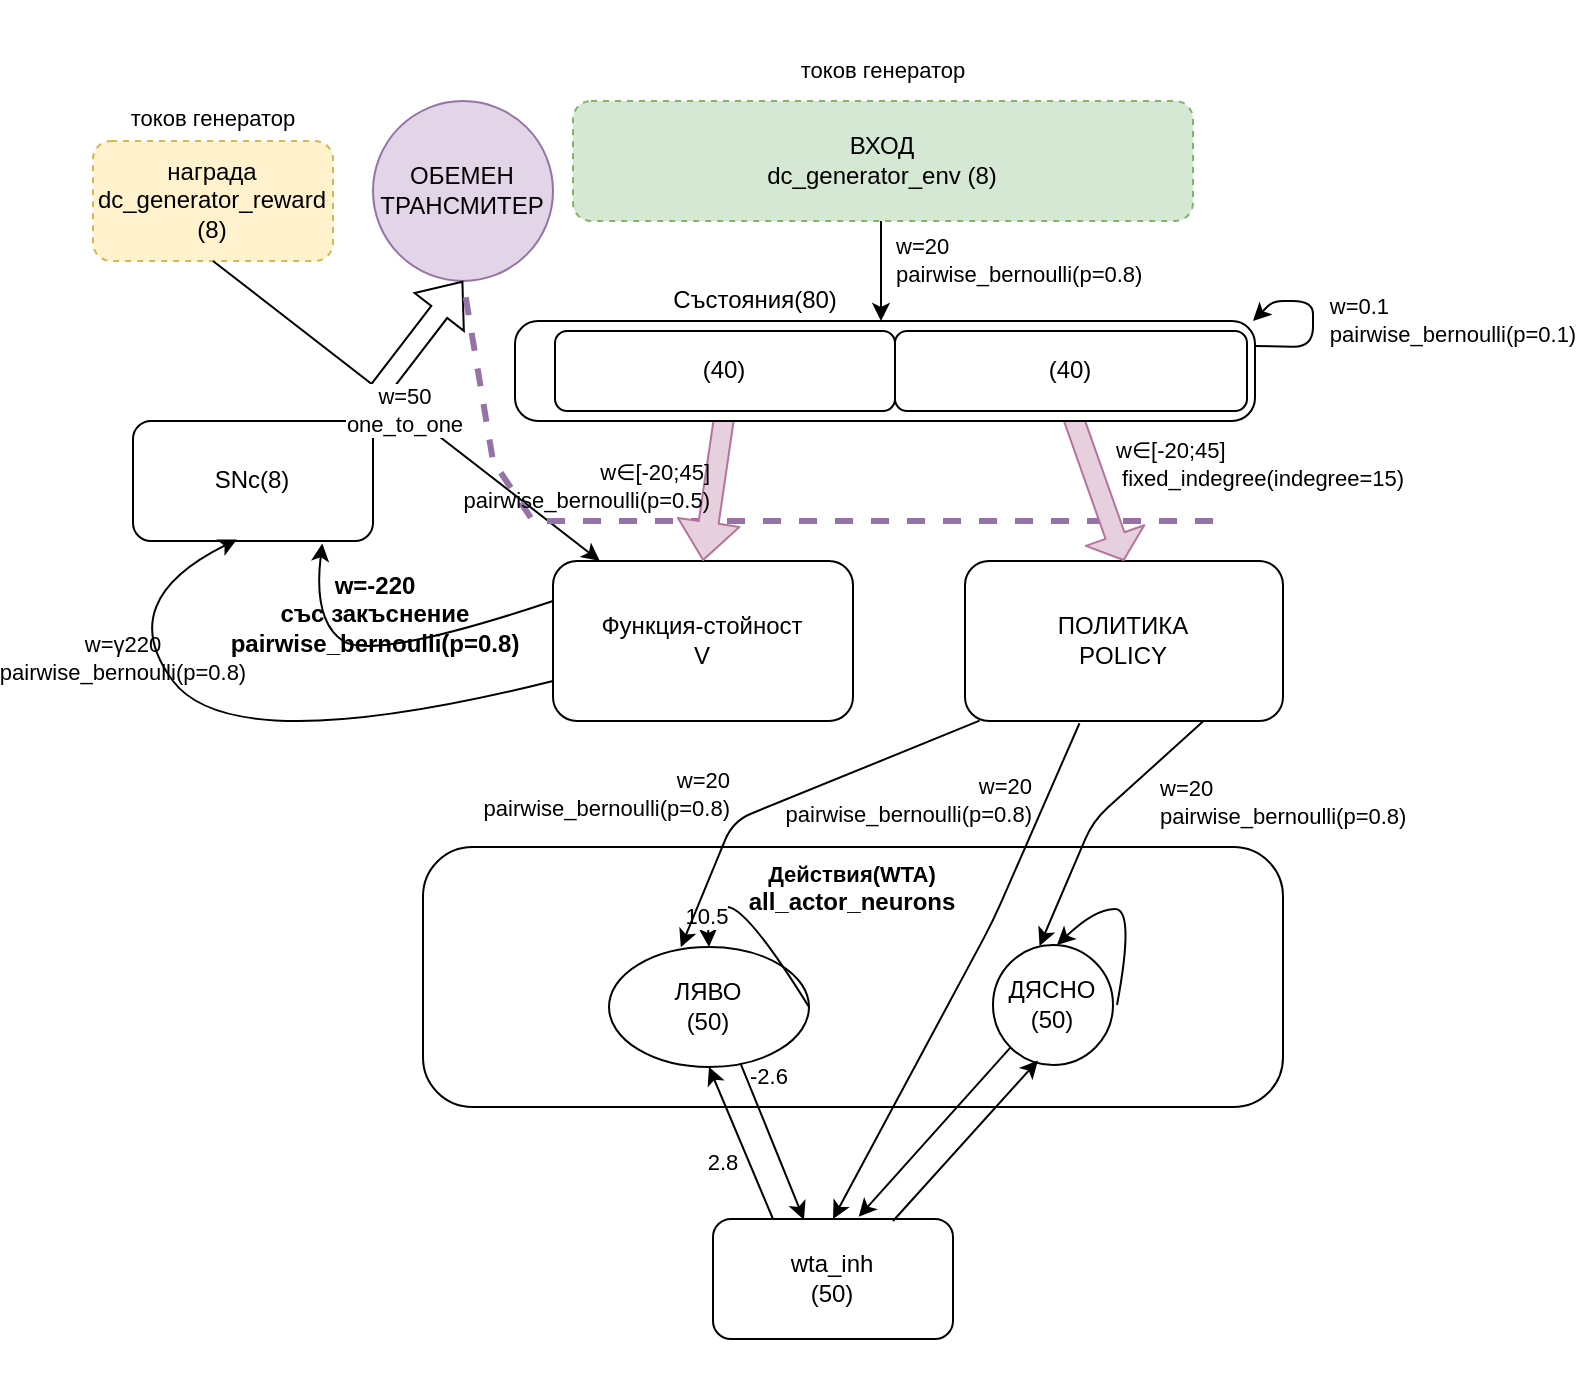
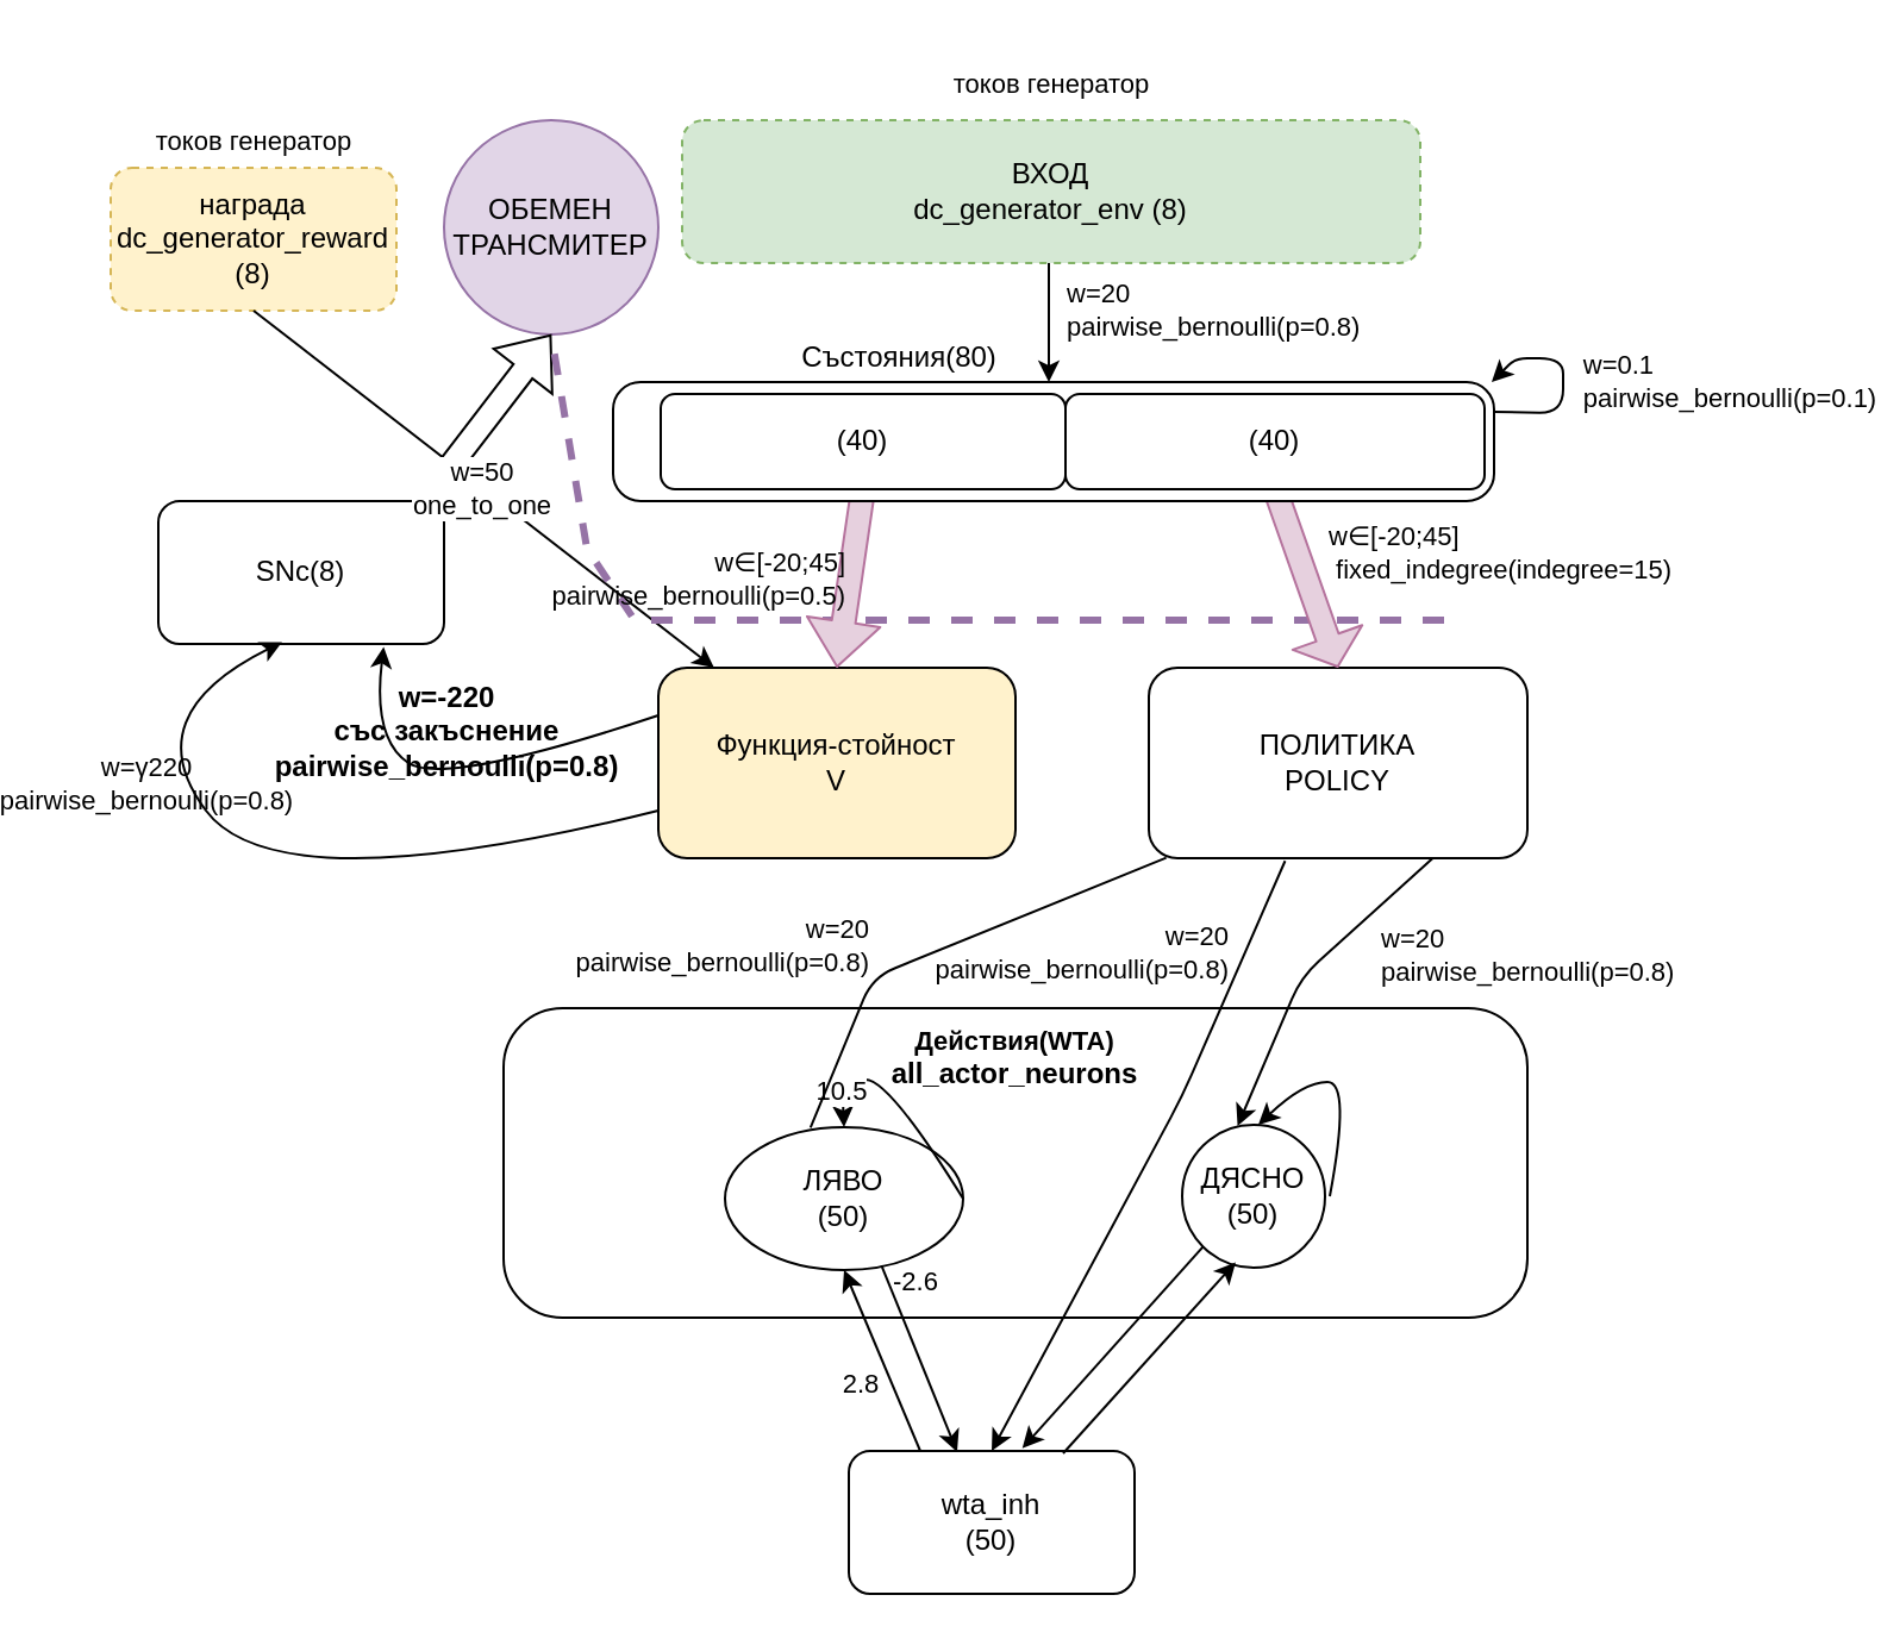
  <mxCell id="0" />
  <mxCell id="1" parent="0" />
  <mxCell id="2" value="&lt;span style=&quot;color: rgb(0, 0, 0); font-family: Helvetica; font-size: 11px; font-style: normal; font-variant-ligatures: normal; font-variant-caps: normal; font-weight: 400; letter-spacing: normal; orphans: 2; text-indent: 0px; text-transform: none; widows: 2; word-spacing: 0px; -webkit-text-stroke-width: 0px; text-decoration-thickness: initial; text-decoration-style: initial; text-decoration-color: initial; float: none; display: inline !important;&quot;&gt;w=20&lt;br&gt;&lt;/span&gt;pairwise_bernoulli(p=0.8)" style="rounded=1;orthogonalLoop=1;jettySize=auto;html=1;entryX=0.5;entryY=0;entryDx=0;entryDy=0;labelBackgroundColor=none;align=left;" parent="1" edge="1"><mxGeometry x="-0.2" y="6" relative="1" as="geometry"><mxPoint x="414" y="110" as="sourcePoint" /><mxPoint x="414" y="160" as="targetPoint" /><mxPoint as="offset" /></mxGeometry></mxCell>
  <mxCell id="3" value="ВХОД&lt;br&gt;dc_generator_env (8)" style="rounded=1;whiteSpace=wrap;html=1;dashed=1;fillColor=#d5e8d4;strokeColor=#82b366;" parent="1" vertex="1"><mxGeometry x="260" y="50" width="310" height="60" as="geometry" /></mxCell>
  <mxCell id="4" value="награда&lt;br&gt;dc_generator_reward&lt;br&gt;(8)" style="rounded=1;whiteSpace=wrap;html=1;dashed=1;fillColor=#fff2cc;strokeColor=#d6b656;" parent="1" vertex="1"><mxGeometry x="20" y="70" width="120" height="60" as="geometry" /></mxCell>
  <mxCell id="5" value="SNc(8)" style="rounded=1;whiteSpace=wrap;html=1;" parent="1" vertex="1"><mxGeometry x="40" y="210" width="120" height="60" as="geometry" /></mxCell>
  <mxCell id="6" value="ОБЕМЕН&lt;br&gt;ТРАНСМИТЕР" style="ellipse;whiteSpace=wrap;html=1;aspect=fixed;fillColor=#e1d5e7;strokeColor=#9673a6;" parent="1" vertex="1"><mxGeometry x="160" y="50" width="90" height="90" as="geometry" /></mxCell>
  <mxCell id="7" value="&lt;b style=&quot;font-size: 11px;&quot;&gt;Действия(WTA)&lt;/b&gt;&lt;br&gt;&lt;b&gt;all_actor_neurons&lt;/b&gt;" style="rounded=1;whiteSpace=wrap;html=1;verticalAlign=top;arcSize=19;" parent="1" vertex="1"><mxGeometry x="185" y="423" width="430" height="130" as="geometry" /></mxCell>
  <mxCell id="8" value="ЛЯВО&lt;br&gt;(50)" style="ellipse;whiteSpace=wrap;html=1;aspect=fixed;verticalAlign=middle;" parent="1" vertex="1"><mxGeometry x="278" y="473" width="100" height="60" as="geometry" /></mxCell>
  <mxCell id="9" value="ДЯСНО&lt;br&gt;(50)" style="ellipse;whiteSpace=wrap;html=1;aspect=fixed;verticalAlign=middle;" parent="1" vertex="1"><mxGeometry x="470" y="472" width="60" height="60" as="geometry" /></mxCell>
  <mxCell id="10" value="" style="curved=1;endArrow=classic;html=1;rounded=0;exitX=1;exitY=0.5;exitDx=0;exitDy=0;entryX=0.5;entryY=0;entryDx=0;entryDy=0;" parent="1" source="8" target="8" edge="1"><mxGeometry width="50" height="50" relative="1" as="geometry"><mxPoint x="313" y="462" as="sourcePoint" /><mxPoint x="363" y="412" as="targetPoint" /><Array as="points"><mxPoint x="347" y="453" /><mxPoint x="327" y="453" /></Array></mxGeometry></mxCell>
  <mxCell id="11" value="10.5" style="edgeLabel;html=1;align=center;verticalAlign=middle;resizable=0;points=[];" parent="10" vertex="1" connectable="0"><mxGeometry x="-0.171" y="2" relative="1" as="geometry"><mxPoint x="-28" y="-12" as="offset" /></mxGeometry></mxCell>
  <mxCell id="12" value="" style="curved=1;endArrow=classic;html=1;rounded=0;" parent="1" edge="1"><mxGeometry width="50" height="50" relative="1" as="geometry"><mxPoint x="532" y="502" as="sourcePoint" /><mxPoint x="502" y="472" as="targetPoint" /><Array as="points"><mxPoint x="541" y="454" /><mxPoint x="521" y="454" /></Array></mxGeometry></mxCell>
  <mxCell id="13" value="wta_inh&lt;br&gt;(50)" style="rounded=1;whiteSpace=wrap;html=1;" parent="1" vertex="1"><mxGeometry x="330" y="609" width="120" height="60" as="geometry" /></mxCell>
  <mxCell id="14" value="2.8" style="endArrow=classic;html=1;rounded=0;exitX=0.25;exitY=0;exitDx=0;exitDy=0;entryX=0.5;entryY=1;entryDx=0;entryDy=0;labelBackgroundColor=none;" parent="1" source="13" target="8" edge="1"><mxGeometry x="-0.138" y="12" width="50" height="50" relative="1" as="geometry"><mxPoint x="400" y="450" as="sourcePoint" /><mxPoint x="450" y="400" as="targetPoint" /><mxPoint y="1" as="offset" /></mxGeometry></mxCell>
  <mxCell id="15" value="" style="endArrow=classic;html=1;rounded=0;entryX=0.375;entryY=0.962;entryDx=0;entryDy=0;entryPerimeter=0;" parent="1" target="9" edge="1"><mxGeometry width="50" height="50" relative="1" as="geometry"><mxPoint x="420" y="610" as="sourcePoint" /><mxPoint x="490" y="530" as="targetPoint" /></mxGeometry></mxCell>
  <mxCell id="16" value="" style="endArrow=classic;html=1;rounded=0;entryX=0.379;entryY=0.006;entryDx=0;entryDy=0;exitX=0.657;exitY=0.967;exitDx=0;exitDy=0;exitPerimeter=0;entryPerimeter=0;" parent="1" source="8" target="13" edge="1"><mxGeometry width="50" height="50" relative="1" as="geometry"><mxPoint x="400" y="450" as="sourcePoint" /><mxPoint x="450" y="400" as="targetPoint" /></mxGeometry></mxCell>
  <mxCell id="17" value="-2.6" style="edgeLabel;html=1;align=center;verticalAlign=middle;resizable=0;points=[];fontSize=11;labelBackgroundColor=none;" parent="16" vertex="1" connectable="0"><mxGeometry x="-0.531" y="3" relative="1" as="geometry"><mxPoint x="4" y="-11" as="offset" /></mxGeometry></mxCell>
  <mxCell id="18" value="" style="endArrow=classic;html=1;rounded=0;entryX=0.607;entryY=-0.018;entryDx=0;entryDy=0;entryPerimeter=0;exitX=0;exitY=1;exitDx=0;exitDy=0;" parent="1" target="13" edge="1" source="9"><mxGeometry width="50" height="50" relative="1" as="geometry"><mxPoint x="430" y="530" as="sourcePoint" /><mxPoint x="381.64" y="589.22" as="targetPoint" /></mxGeometry></mxCell>
  <mxCell id="19" value="" style="shape=flexArrow;endArrow=classic;html=1;rounded=0;exitX=0.93;exitY=-0.007;exitDx=0;exitDy=0;entryX=0.5;entryY=1;entryDx=0;entryDy=0;exitPerimeter=0;" parent="1" source="5" target="6" edge="1"><mxGeometry width="50" height="50" relative="1" as="geometry"><mxPoint x="400" y="450" as="sourcePoint" /><mxPoint x="140" y="190" as="targetPoint" /></mxGeometry></mxCell>
  <mxCell id="20" value="w=50&lt;br&gt;one_to_one" style="endArrow=classic;html=1;rounded=0;exitX=0.5;exitY=1;exitDx=0;exitDy=0;" parent="1" source="4" target="25" edge="1"><mxGeometry width="50" height="50" relative="1" as="geometry"><mxPoint x="400" y="350" as="sourcePoint" /><mxPoint x="450" y="300" as="targetPoint" /></mxGeometry></mxCell>
  <mxCell id="21" value="w=γ220&lt;br&gt;pairwise_bernoulli(p=0.8)" style="curved=1;endArrow=classic;html=1;rounded=0;exitX=0;exitY=0.75;exitDx=0;exitDy=0;entryX=0.433;entryY=0.987;entryDx=0;entryDy=0;entryPerimeter=0;labelBackgroundColor=none;" parent="1" source="25" target="5" edge="1"><mxGeometry x="0.425" y="13" width="50" height="50" relative="1" as="geometry"><mxPoint x="70" y="350" as="sourcePoint" /><mxPoint x="120" y="300" as="targetPoint" /><Array as="points"><mxPoint x="90" y="380" /><mxPoint x="30" y="300" /></Array><mxPoint x="-1" as="offset" /></mxGeometry></mxCell>
  <mxCell id="22" value="w=-220&lt;br style=&quot;font-size: 12px;&quot;&gt;със закъснение&lt;br&gt;pairwise_bernoulli(p=0.8)" style="curved=1;endArrow=classic;html=1;rounded=0;exitX=0;exitY=0.25;exitDx=0;exitDy=0;entryX=0.597;entryY=1.02;entryDx=0;entryDy=0;entryPerimeter=0;fontStyle=1;fontSize=12;labelBackgroundColor=none;" parent="1" edge="1" source="25"><mxGeometry x="0.022" y="-22" width="50" height="50" relative="1" as="geometry"><mxPoint x="123" y="380" as="sourcePoint" /><mxPoint x="134.64" y="271.2" as="targetPoint" /><Array as="points"><mxPoint x="160" y="330" /><mxPoint x="130" y="310" /></Array><mxPoint as="offset" /></mxGeometry></mxCell>
  <mxCell id="23" value="токов генератор" style="text;html=1;align=center;verticalAlign=middle;resizable=0;points=[];autosize=1;strokeColor=none;fillColor=none;fontSize=11;" parent="1" vertex="1"><mxGeometry x="25" y="44" width="110" height="30" as="geometry" /></mxCell>
  <mxCell id="24" value="" style="endArrow=none;dashed=1;html=1;rounded=0;entryX=0.5;entryY=1;entryDx=0;entryDy=0;fillColor=#e1d5e7;strokeColor=#9673a6;strokeWidth=3;" parent="1" target="6" edge="1"><mxGeometry width="50" height="50" relative="1" as="geometry"><mxPoint x="580" y="260" as="sourcePoint" /><mxPoint x="215" y="150" as="targetPoint" /><Array as="points"><mxPoint x="240" y="260" /><mxPoint x="220" y="230" /></Array></mxGeometry></mxCell>
- <mxCell id="25" value="Функция-стойност&lt;br&gt;V" style="rounded=1;whiteSpace=wrap;html=1;" vertex="1" parent="1"><mxGeometry x="250" y="280" width="150" height="80" as="geometry" /></mxCell>
+ <mxCell id="25" value="Функция-стойност&lt;br&gt;V" style="rounded=1;whiteSpace=wrap;html=1;fillColor=#fff2cc;" vertex="1" parent="1"><mxGeometry x="250" y="280" width="150" height="80" as="geometry" /></mxCell>
  <mxCell id="26" value="ПОЛИТИКА&lt;br&gt;POLICY" style="rounded=1;whiteSpace=wrap;html=1;" vertex="1" parent="1"><mxGeometry x="456" y="280" width="159" height="80" as="geometry" /></mxCell>
  <mxCell id="27" value="w∈[-20;45]&lt;br&gt;&lt;div style=&quot;&quot;&gt;&lt;span style=&quot;background-color: initial;&quot;&gt;&amp;nbsp;fixed_indegree&lt;/span&gt;&lt;span style=&quot;background-color: initial;&quot;&gt;(indegree=15)&lt;/span&gt;&lt;/div&gt;" style="endArrow=classic;html=1;curved=1;exitX=0.5;exitY=1;exitDx=0;exitDy=0;entryX=0.5;entryY=0;entryDx=0;entryDy=0;labelBackgroundColor=none;shape=flexArrow;endSize=4;startSize=2;strokeColor=#B5739D;fillColor=#E6D0DE;align=left;" edge="1" parent="1" source="33" target="26"><mxGeometry x="-0.202" y="11" width="50" height="50" relative="1" as="geometry"><mxPoint x="400" y="350" as="sourcePoint" /><mxPoint x="450" y="300" as="targetPoint" /><mxPoint as="offset" /></mxGeometry></mxCell>
  <mxCell id="28" value="w∈[-20;45]&lt;br&gt;pairwise_bernoulli(p=0.5)" style="endArrow=classic;html=1;curved=1;exitX=0.5;exitY=1;exitDx=0;exitDy=0;entryX=0.5;entryY=0;entryDx=0;entryDy=0;labelBackgroundColor=none;shape=flexArrow;fillColor=#E6D0DE;strokeColor=#B5739D;align=right;" edge="1" parent="1" source="32" target="25"><mxGeometry x="-0.004" width="50" height="50" relative="1" as="geometry"><mxPoint x="400" y="350" as="sourcePoint" /><mxPoint x="450" y="300" as="targetPoint" /><mxPoint as="offset" /></mxGeometry></mxCell>
  <mxCell id="29" value="Състояния(80)" style="text;html=1;align=center;verticalAlign=middle;resizable=0;points=[];autosize=1;strokeColor=none;fillColor=none;" vertex="1" parent="1"><mxGeometry x="296" y="135" width="110" height="30" as="geometry" /></mxCell>
  <mxCell id="30" value="" style="group" vertex="1" connectable="0" parent="1"><mxGeometry x="231" y="160" width="370" height="50" as="geometry" /></mxCell>
  <mxCell id="31" value="" style="rounded=1;whiteSpace=wrap;html=1;verticalAlign=top;arcSize=23;" parent="30" vertex="1"><mxGeometry width="370" height="50" as="geometry" /></mxCell>
  <mxCell id="32" value="(40)" style="rounded=1;whiteSpace=wrap;html=1;" vertex="1" parent="30"><mxGeometry x="20" y="5" width="170" height="40" as="geometry" /></mxCell>
  <mxCell id="33" value="(40)" style="rounded=1;whiteSpace=wrap;html=1;" vertex="1" parent="30"><mxGeometry x="190" y="5" width="176" height="40" as="geometry" /></mxCell>
  <mxCell id="34" value="&lt;div style=&quot;text-align: left;&quot;&gt;&lt;span style=&quot;background-color: initial;&quot;&gt;w=0.1&lt;/span&gt;&lt;/div&gt;&lt;span style=&quot;color: rgb(0, 0, 0); font-family: Helvetica; font-size: 11px; font-style: normal; font-variant-ligatures: normal; font-variant-caps: normal; font-weight: 400; letter-spacing: normal; orphans: 2; text-indent: 0px; text-transform: none; widows: 2; word-spacing: 0px; -webkit-text-stroke-width: 0px; text-decoration-thickness: initial; text-decoration-style: initial; text-decoration-color: initial; float: none; display: inline !important;&quot;&gt;&lt;div style=&quot;text-align: left;&quot;&gt;&lt;span style=&quot;background-color: initial;&quot;&gt;pairwise_bernoulli(p=0.1)&lt;/span&gt;&lt;/div&gt;&lt;/span&gt;" style="endArrow=classic;html=1;exitX=1;exitY=0.25;exitDx=0;exitDy=0;rounded=1;labelBackgroundColor=none;" edge="1" parent="1" source="31"><mxGeometry x="-0.025" y="-70" width="50" height="50" relative="1" as="geometry"><mxPoint x="530" y="220" as="sourcePoint" /><mxPoint x="600" y="160" as="targetPoint" /><Array as="points"><mxPoint x="630" y="173" /><mxPoint x="630" y="150" /><mxPoint x="610" y="150" /></Array><mxPoint as="offset" /></mxGeometry></mxCell>
- <mxCell id="35" value="" style="endArrow=classic;html=1;rounded=1;labelBackgroundColor=none;strokeColor=#000000;fontColor=#B266FF;fillColor=none;exitX=0.046;exitY=0.998;exitDx=0;exitDy=0;entryX=0.359;entryY=0.003;entryDx=0;entryDy=0;exitPerimeter=0;entryPerimeter=0;" edge="1" parent="1" source="26" target="8"><mxGeometry width="50" height="50" relative="1" as="geometry"><mxPoint x="380" y="430" as="sourcePoint" /><mxPoint x="430" y="380" as="targetPoint" /><Array as="points"><mxPoint x="340" y="410" /></Array></mxGeometry></mxCell>
+ <mxCell id="35" value="" style="endArrow=none;html=1;rounded=1;labelBackgroundColor=none;strokeColor=#000000;fontColor=#B266FF;fillColor=none;exitX=0.046;exitY=0.998;exitDx=0;exitDy=0;entryX=0.359;entryY=0.003;entryDx=0;entryDy=0;exitPerimeter=0;entryPerimeter=0;" edge="1" parent="1" source="26" target="8"><mxGeometry width="50" height="50" relative="1" as="geometry"><mxPoint x="380" y="430" as="sourcePoint" /><mxPoint x="430" y="380" as="targetPoint" /><Array as="points"><mxPoint x="340" y="410" /></Array></mxGeometry></mxCell>
  <mxCell id="36" value="&lt;font color=&quot;#000000&quot;&gt;w=20&lt;br&gt;pairwise_bernoulli(p=0.8)&lt;br&gt;&lt;/font&gt;" style="edgeLabel;html=1;align=right;verticalAlign=middle;resizable=0;points=[];fontColor=#B266FF;labelBackgroundColor=none;" vertex="1" connectable="0" parent="35"><mxGeometry x="-0.168" y="1" relative="1" as="geometry"><mxPoint x="-47" y="4" as="offset" /></mxGeometry></mxCell>
  <mxCell id="37" value="" style="endArrow=classic;html=1;rounded=1;labelBackgroundColor=none;strokeColor=#000000;fontColor=#B266FF;fillColor=none;exitX=0.75;exitY=1;exitDx=0;exitDy=0;entryX=0.388;entryY=0.008;entryDx=0;entryDy=0;entryPerimeter=0;" edge="1" parent="1" source="26" target="9"><mxGeometry width="50" height="50" relative="1" as="geometry"><mxPoint x="546" y="370" as="sourcePoint" /><mxPoint x="339" y="492" as="targetPoint" /><Array as="points"><mxPoint x="520" y="410" /></Array></mxGeometry></mxCell>
  <mxCell id="38" value="w=20&lt;br style=&quot;border-color: var(--border-color);&quot;&gt;pairwise_bernoulli(p=0.8)" style="edgeLabel;html=1;align=left;verticalAlign=middle;resizable=0;points=[];fontColor=#000000;labelBackgroundColor=none;" vertex="1" connectable="0" parent="37"><mxGeometry x="-0.595" y="1" relative="1" as="geometry"><mxPoint x="-2" y="20" as="offset" /></mxGeometry></mxCell>
  <mxCell id="39" value="" style="endArrow=classic;html=1;rounded=1;labelBackgroundColor=none;strokeColor=#000000;fontColor=#B266FF;fillColor=none;exitX=0.36;exitY=1.014;exitDx=0;exitDy=0;entryX=0.5;entryY=0;entryDx=0;entryDy=0;exitPerimeter=0;" edge="1" parent="1" source="26" target="13"><mxGeometry width="50" height="50" relative="1" as="geometry"><mxPoint x="546" y="370" as="sourcePoint" /><mxPoint x="500" y="490" as="targetPoint" /><Array as="points"><mxPoint x="470" y="460" /></Array></mxGeometry></mxCell>
  <mxCell id="40" value="w=20&lt;br style=&quot;border-color: var(--border-color);&quot;&gt;pairwise_bernoulli(p=0.8)" style="edgeLabel;html=1;align=right;verticalAlign=middle;resizable=0;points=[];fontColor=#000000;labelBackgroundColor=none;" vertex="1" connectable="0" parent="39"><mxGeometry x="-0.579" y="-1" relative="1" as="geometry"><mxPoint x="1" y="-14" as="offset" /></mxGeometry></mxCell>
  <mxCell id="41" value="токов генератор" style="text;html=1;align=center;verticalAlign=middle;resizable=0;points=[];autosize=1;strokeColor=none;fillColor=none;fontSize=11;" vertex="1" parent="1"><mxGeometry x="360" width="110" height="30" as="geometry" y="20" /></mxCell>
